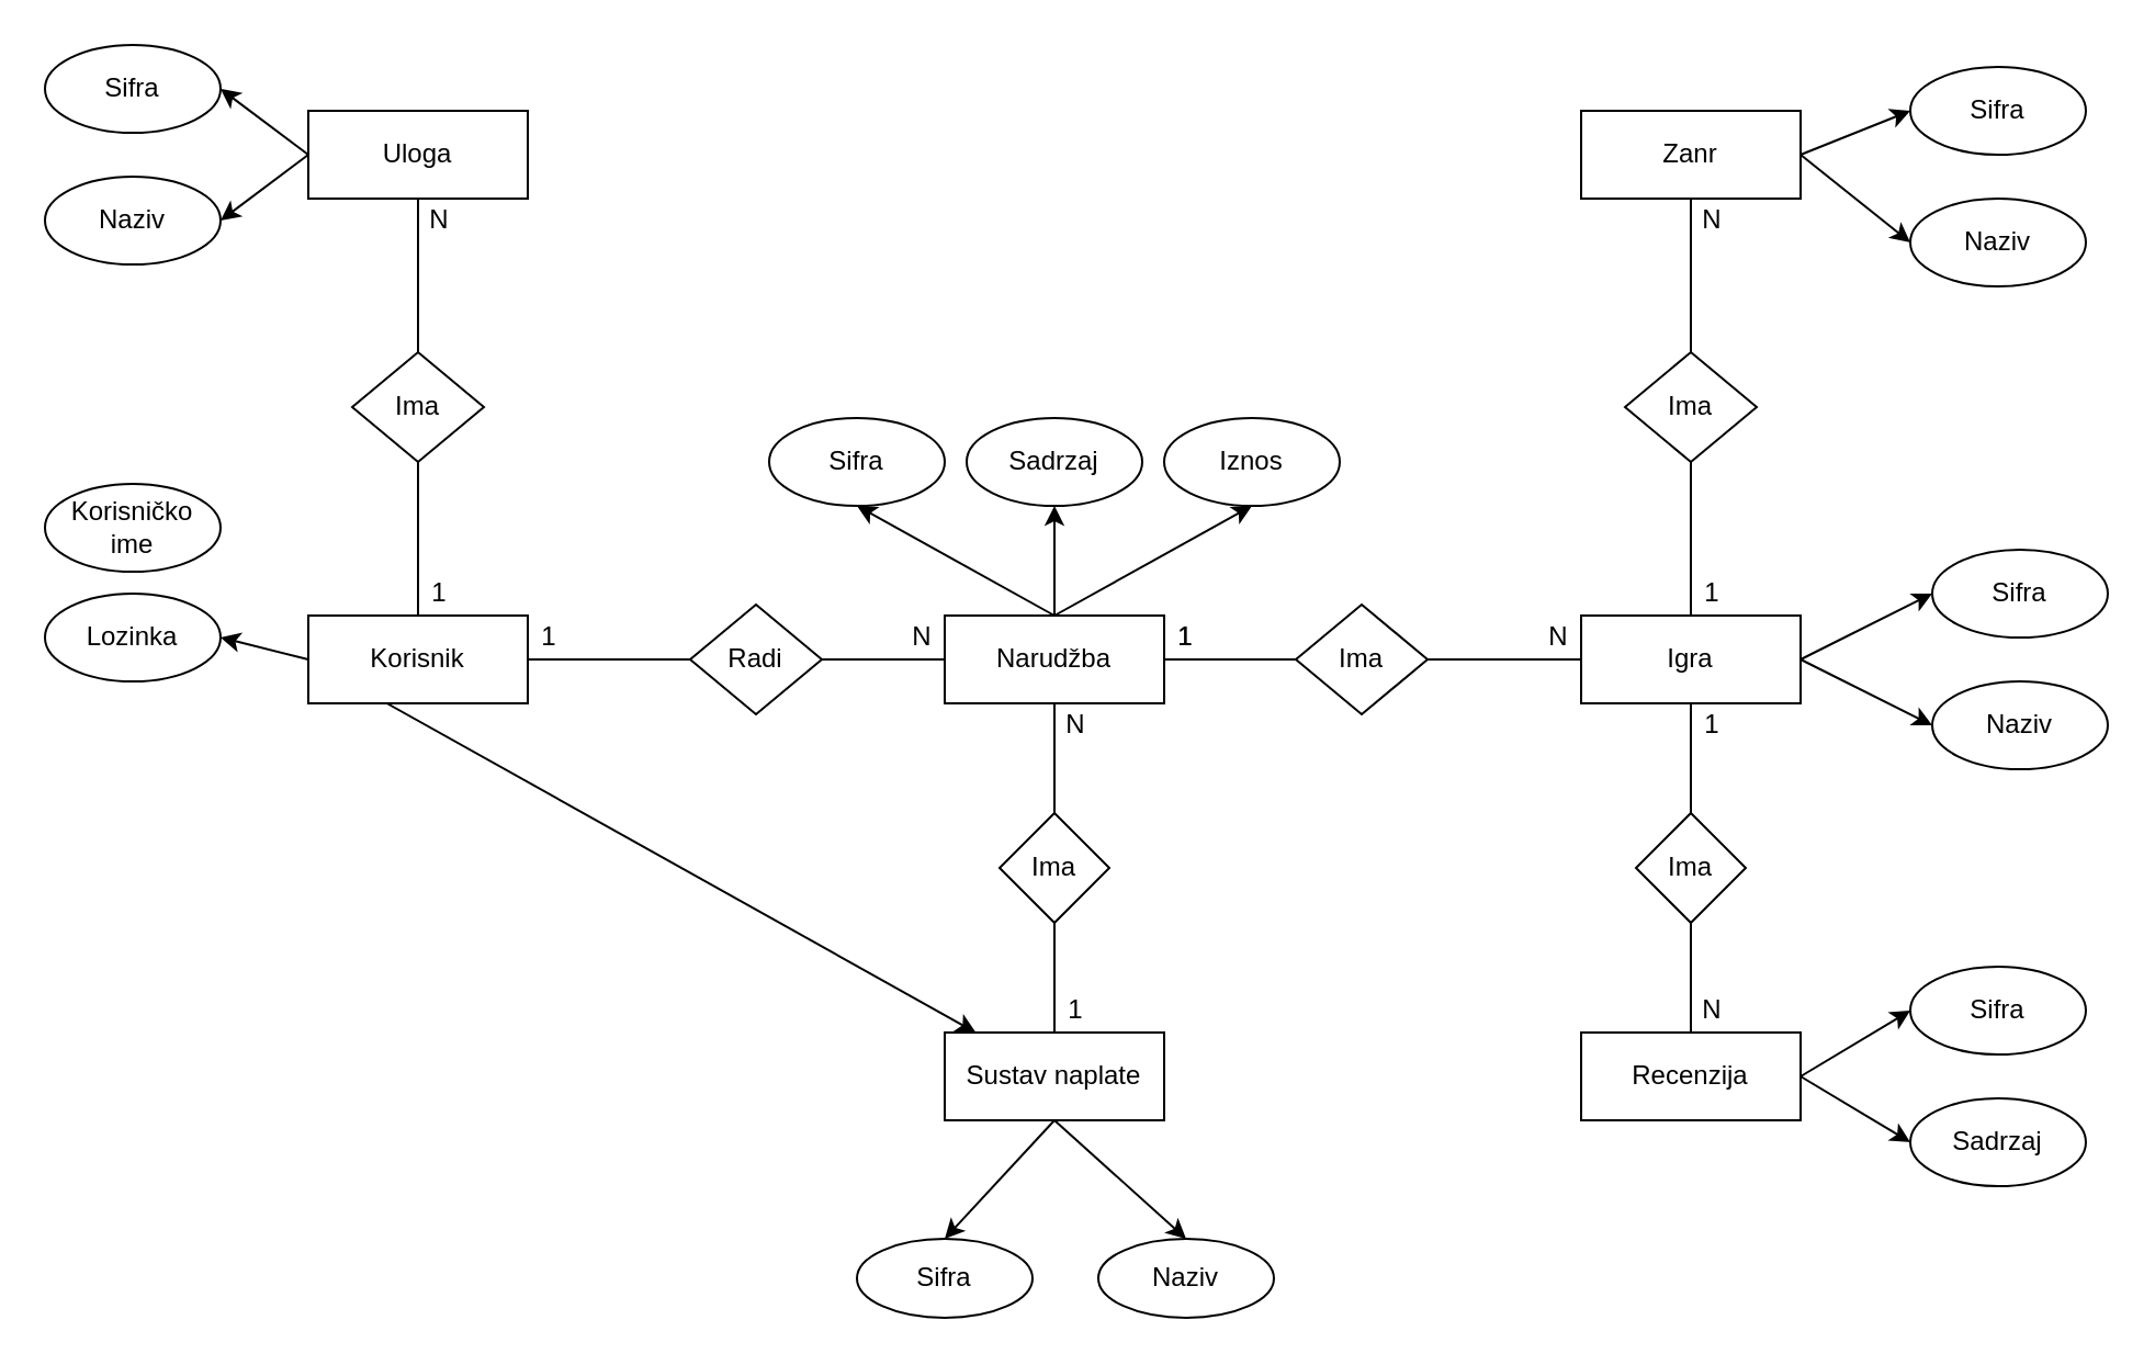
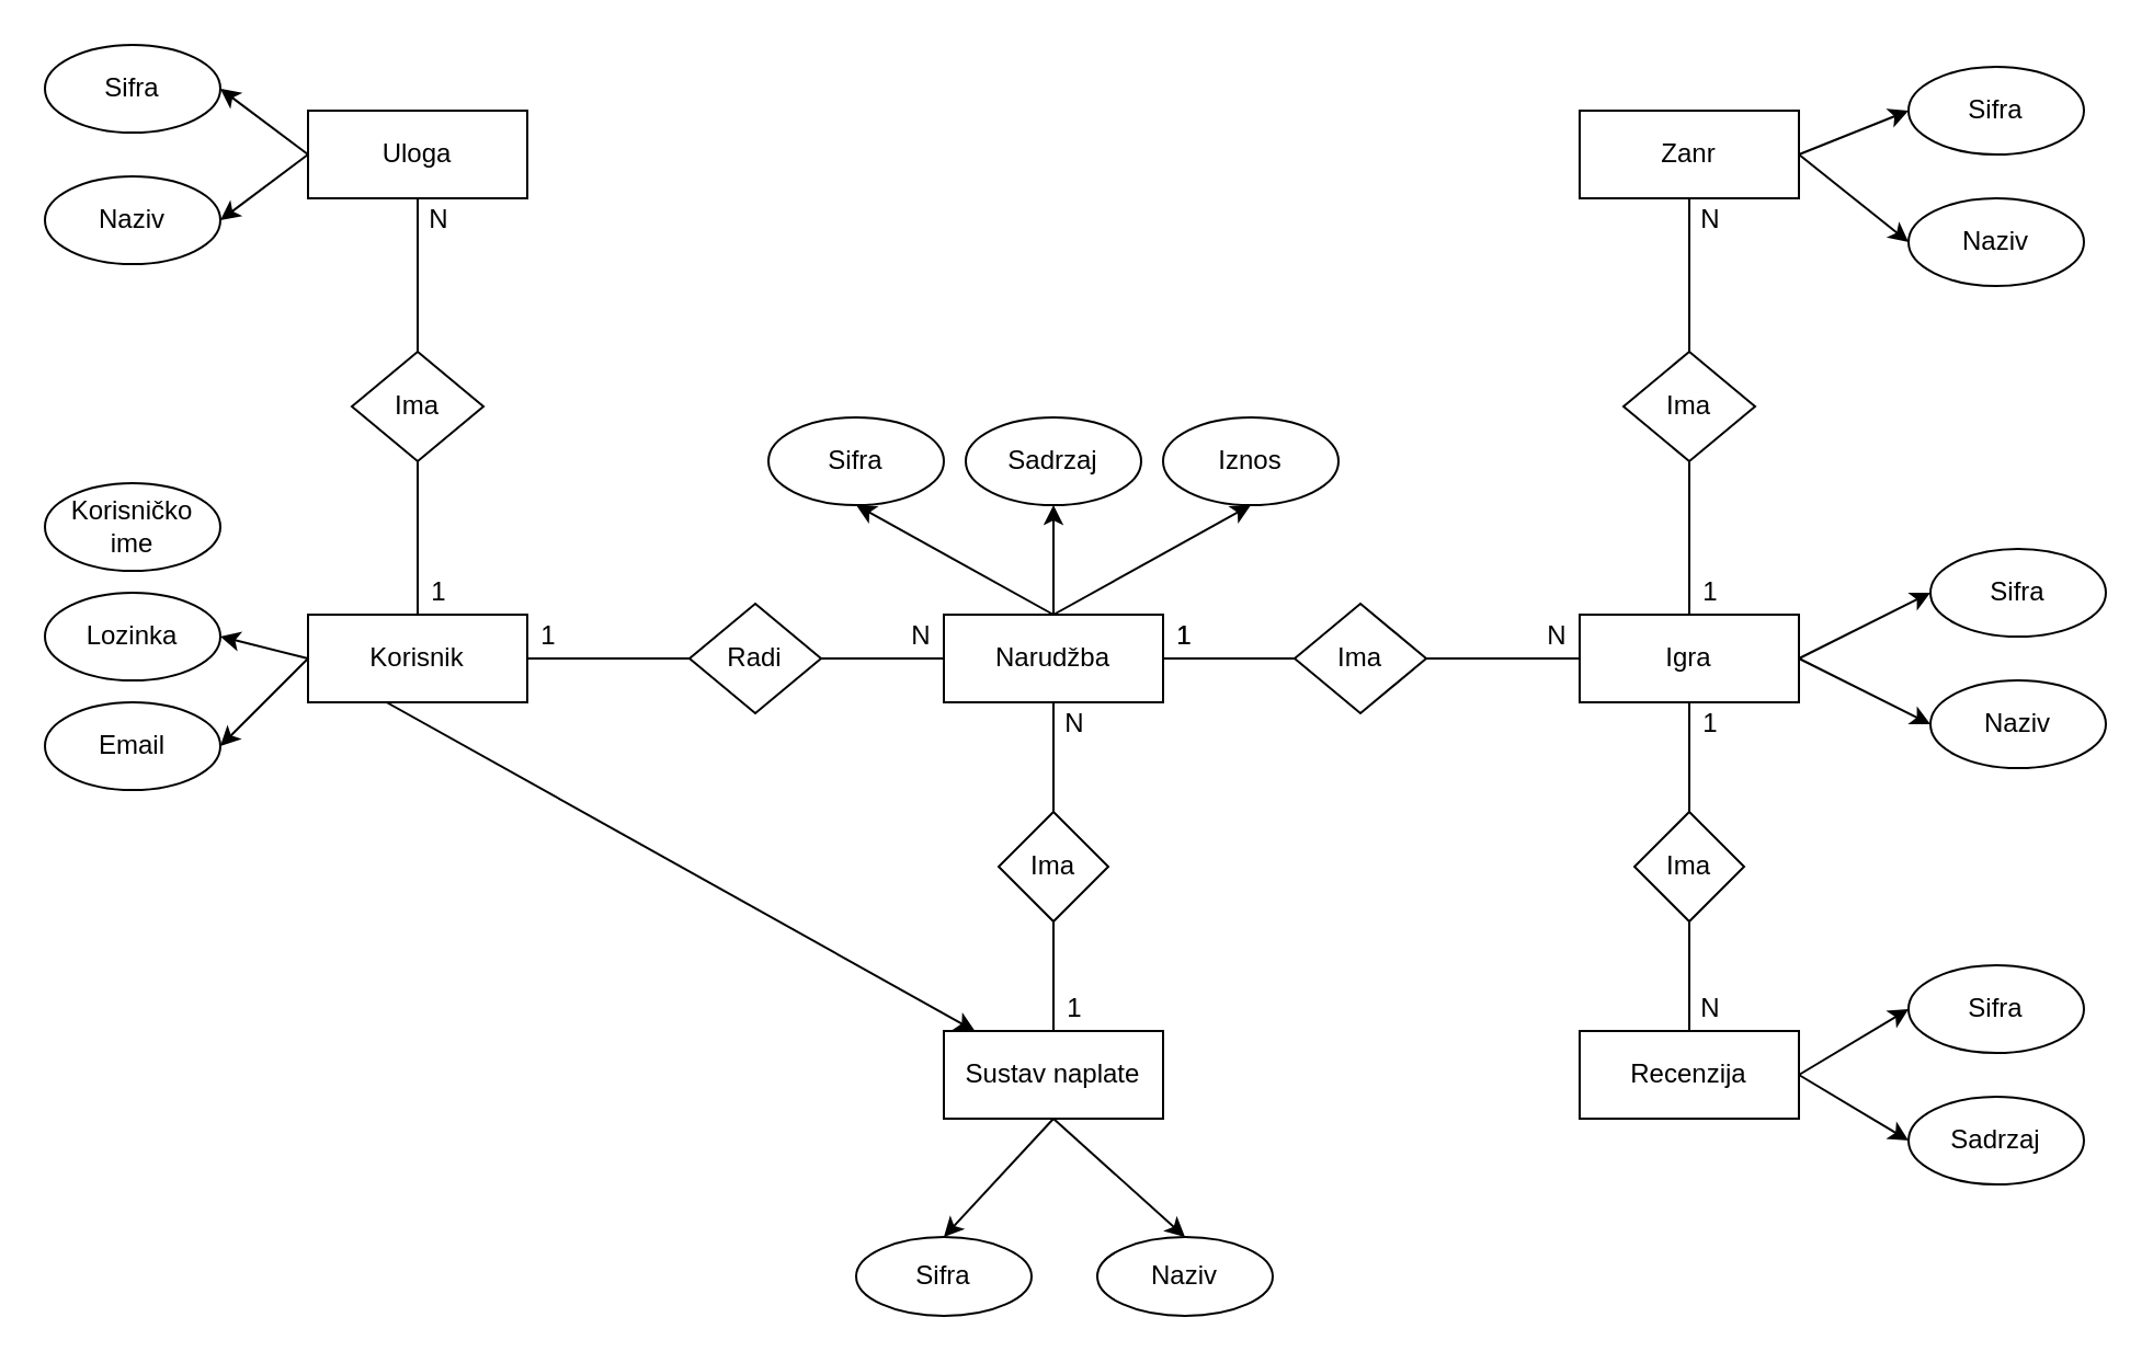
  <mxCell id="0" />
  <mxCell id="1" parent="0" />
  <mxCell id="2" style="edgeStyle=none;rounded=0;orthogonalLoop=1;jettySize=auto;html=1;exitX=0;exitY=0.5;exitDx=0;exitDy=0;entryX=1;entryY=0.5;entryDx=0;entryDy=0;" edge="1" parent="1" source="4" target="5"><mxGeometry relative="1" as="geometry" /></mxCell>
  <mxCell id="3" style="edgeStyle=none;rounded=0;orthogonalLoop=1;jettySize=auto;html=1;exitX=0;exitY=0.5;exitDx=0;exitDy=0;entryX=1;entryY=0.5;entryDx=0;entryDy=0;" edge="1" parent="1" source="4" target="6"><mxGeometry relative="1" as="geometry" /></mxCell>
  <mxCell id="4" value="Uloga" style="rounded=0;whiteSpace=wrap;html=1;" vertex="1" parent="1"><mxGeometry x="140" y="50" width="100" height="40" as="geometry" /></mxCell>
  <mxCell id="5" value="Sifra" style="ellipse;whiteSpace=wrap;html=1;" vertex="1" parent="1"><mxGeometry x="20" y="20" width="80" height="40" as="geometry" /></mxCell>
  <mxCell id="6" value="Naziv" style="ellipse;whiteSpace=wrap;html=1;" vertex="1" parent="1"><mxGeometry x="20" y="80" width="80" height="40" as="geometry" /></mxCell>
  <mxCell id="7" style="edgeStyle=none;rounded=0;orthogonalLoop=1;jettySize=auto;html=1;exitX=0;exitY=0.5;exitDx=0;exitDy=0;" edge="1" parent="1" source="10" target="30"><mxGeometry relative="1" as="geometry" /></mxCell>
  <mxCell id="8" style="edgeStyle=none;rounded=0;orthogonalLoop=1;jettySize=auto;html=1;exitX=0;exitY=0.5;exitDx=0;exitDy=0;entryX=1;entryY=0.5;entryDx=0;entryDy=0;" edge="1" parent="1" source="10" target="12"><mxGeometry relative="1" as="geometry" /></mxCell>
+ <mxCell id="9" style="edgeStyle=none;rounded=0;orthogonalLoop=1;jettySize=auto;html=1;exitX=0;exitY=0.5;exitDx=0;exitDy=0;entryX=1;entryY=0.5;entryDx=0;entryDy=0;" edge="1" parent="1" source="10" target="13"><mxGeometry relative="1" as="geometry" /></mxCell>
  <mxCell id="10" value="Korisnik" style="rounded=0;whiteSpace=wrap;html=1;" vertex="1" parent="1"><mxGeometry x="140" y="280" width="100" height="40" as="geometry" /></mxCell>
  <mxCell id="11" value="Korisničko ime" style="ellipse;whiteSpace=wrap;html=1;" vertex="1" parent="1"><mxGeometry x="20" y="220" width="80" height="40" as="geometry" /></mxCell>
  <mxCell id="12" value="Lozinka" style="ellipse;whiteSpace=wrap;html=1;" vertex="1" parent="1"><mxGeometry x="20" y="270" width="80" height="40" as="geometry" /></mxCell>
+ <mxCell id="13" value="Email" style="ellipse;whiteSpace=wrap;html=1;" vertex="1" parent="1"><mxGeometry x="20" y="320" width="80" height="40" as="geometry" /></mxCell>
  <mxCell id="14" value="Ima" style="rhombus;whiteSpace=wrap;html=1;" vertex="1" parent="1"><mxGeometry x="160" y="160" width="60" height="50" as="geometry" /></mxCell>
  <mxCell id="15" value="" style="endArrow=none;html=1;rounded=0;exitX=0.5;exitY=0;exitDx=0;exitDy=0;entryX=0.5;entryY=1;entryDx=0;entryDy=0;" edge="1" parent="1" source="10" target="14"><mxGeometry width="50" height="50" relative="1" as="geometry"><mxPoint x="240" y="240" as="sourcePoint" /><mxPoint x="290" y="190" as="targetPoint" /></mxGeometry></mxCell>
  <mxCell id="16" value="" style="endArrow=none;html=1;rounded=0;entryX=0.5;entryY=1;entryDx=0;entryDy=0;exitX=0.5;exitY=0;exitDx=0;exitDy=0;" edge="1" parent="1" source="14" target="4"><mxGeometry width="50" height="50" relative="1" as="geometry"><mxPoint x="240" y="240" as="sourcePoint" /><mxPoint x="290" y="190" as="targetPoint" /></mxGeometry></mxCell>
  <mxCell id="17" value="1" style="text;html=1;strokeColor=none;fillColor=none;align=center;verticalAlign=middle;whiteSpace=wrap;rounded=0;" vertex="1" parent="1"><mxGeometry x="180" y="260" width="40" height="20" as="geometry" /></mxCell>
  <mxCell id="18" value="N" style="text;html=1;strokeColor=none;fillColor=none;align=center;verticalAlign=middle;whiteSpace=wrap;rounded=0;" vertex="1" parent="1"><mxGeometry x="180" y="90" width="40" height="20" as="geometry" /></mxCell>
  <mxCell id="19" value="Radi" style="rhombus;whiteSpace=wrap;html=1;" vertex="1" parent="1"><mxGeometry x="314" y="275" width="60" height="50" as="geometry" /></mxCell>
  <mxCell id="20" value="" style="endArrow=none;html=1;rounded=0;exitX=1;exitY=0.5;exitDx=0;exitDy=0;entryX=0;entryY=0.5;entryDx=0;entryDy=0;" edge="1" parent="1" source="10" target="19"><mxGeometry width="50" height="50" relative="1" as="geometry"><mxPoint x="460" y="310" as="sourcePoint" /><mxPoint x="510" y="260" as="targetPoint" /></mxGeometry></mxCell>
  <mxCell id="21" value="1" style="text;html=1;strokeColor=none;fillColor=none;align=center;verticalAlign=middle;whiteSpace=wrap;rounded=0;" vertex="1" parent="1"><mxGeometry x="230" y="280" width="40" height="20" as="geometry" /></mxCell>
  <mxCell id="22" value="N" style="text;html=1;strokeColor=none;fillColor=none;align=center;verticalAlign=middle;whiteSpace=wrap;rounded=0;" vertex="1" parent="1"><mxGeometry x="400" y="280" width="40" height="20" as="geometry" /></mxCell>
  <mxCell id="23" style="edgeStyle=none;rounded=0;orthogonalLoop=1;jettySize=auto;html=1;exitX=0.5;exitY=0;exitDx=0;exitDy=0;entryX=0.5;entryY=1;entryDx=0;entryDy=0;" edge="1" parent="1" source="26" target="42"><mxGeometry relative="1" as="geometry" /></mxCell>
  <mxCell id="24" style="edgeStyle=none;rounded=0;orthogonalLoop=1;jettySize=auto;html=1;exitX=0.5;exitY=0;exitDx=0;exitDy=0;entryX=0.5;entryY=1;entryDx=0;entryDy=0;" edge="1" parent="1" source="26" target="43"><mxGeometry relative="1" as="geometry" /></mxCell>
  <mxCell id="25" style="edgeStyle=none;rounded=0;orthogonalLoop=1;jettySize=auto;html=1;exitX=0.5;exitY=0;exitDx=0;exitDy=0;entryX=0.5;entryY=1;entryDx=0;entryDy=0;" edge="1" parent="1" source="26" target="44"><mxGeometry relative="1" as="geometry" /></mxCell>
  <mxCell id="26" value="Narudžba" style="rounded=0;whiteSpace=wrap;html=1;" vertex="1" parent="1"><mxGeometry x="430" y="280" width="100" height="40" as="geometry" /></mxCell>
  <mxCell id="27" value="" style="endArrow=none;html=1;rounded=0;exitX=1;exitY=0.5;exitDx=0;exitDy=0;entryX=0;entryY=0.5;entryDx=0;entryDy=0;" edge="1" parent="1" source="19" target="26"><mxGeometry width="50" height="50" relative="1" as="geometry"><mxPoint x="460" y="310" as="sourcePoint" /><mxPoint x="510" y="260" as="targetPoint" /></mxGeometry></mxCell>
  <mxCell id="28" style="edgeStyle=none;rounded=0;orthogonalLoop=1;jettySize=auto;html=1;exitX=0.5;exitY=1;exitDx=0;exitDy=0;entryX=0.5;entryY=0;entryDx=0;entryDy=0;" edge="1" parent="1" source="30" target="40"><mxGeometry relative="1" as="geometry" /></mxCell>
  <mxCell id="29" style="edgeStyle=none;rounded=0;orthogonalLoop=1;jettySize=auto;html=1;exitX=0.5;exitY=1;exitDx=0;exitDy=0;entryX=0.5;entryY=0;entryDx=0;entryDy=0;" edge="1" parent="1" source="30" target="41"><mxGeometry relative="1" as="geometry" /></mxCell>
  <mxCell id="30" value="Sustav naplate" style="rounded=0;whiteSpace=wrap;html=1;" vertex="1" parent="1"><mxGeometry x="430" y="470" width="100" height="40" as="geometry" /></mxCell>
  <mxCell id="31" value="Ima" style="rhombus;whiteSpace=wrap;html=1;" vertex="1" parent="1"><mxGeometry x="455" y="370" width="50" height="50" as="geometry" /></mxCell>
  <mxCell id="32" value="" style="endArrow=none;html=1;rounded=0;exitX=0.5;exitY=1;exitDx=0;exitDy=0;entryX=0.5;entryY=0;entryDx=0;entryDy=0;" edge="1" parent="1" source="26" target="31"><mxGeometry width="50" height="50" relative="1" as="geometry"><mxPoint x="560" y="390" as="sourcePoint" /><mxPoint x="610" y="340" as="targetPoint" /></mxGeometry></mxCell>
  <mxCell id="33" value="" style="endArrow=none;html=1;rounded=0;exitX=0.5;exitY=1;exitDx=0;exitDy=0;" edge="1" parent="1" source="31" target="30"><mxGeometry width="50" height="50" relative="1" as="geometry"><mxPoint x="560" y="390" as="sourcePoint" /><mxPoint x="610" y="340" as="targetPoint" /></mxGeometry></mxCell>
  <mxCell id="34" value="1" style="text;html=1;strokeColor=none;fillColor=none;align=center;verticalAlign=middle;whiteSpace=wrap;rounded=0;" vertex="1" parent="1"><mxGeometry x="470" y="450" width="40" height="20" as="geometry" /></mxCell>
  <mxCell id="35" value="N" style="text;html=1;strokeColor=none;fillColor=none;align=center;verticalAlign=middle;whiteSpace=wrap;rounded=0;" vertex="1" parent="1"><mxGeometry x="470" y="320" width="40" height="20" as="geometry" /></mxCell>
  <mxCell id="36" value="Ima" style="rhombus;whiteSpace=wrap;html=1;" vertex="1" parent="1"><mxGeometry x="590" y="275" width="60" height="50" as="geometry" /></mxCell>
  <mxCell id="37" style="edgeStyle=none;rounded=0;orthogonalLoop=1;jettySize=auto;html=1;exitX=1;exitY=0.5;exitDx=0;exitDy=0;entryX=0;entryY=0.5;entryDx=0;entryDy=0;" edge="1" parent="1" source="39" target="50"><mxGeometry relative="1" as="geometry" /></mxCell>
  <mxCell id="38" style="edgeStyle=none;rounded=0;orthogonalLoop=1;jettySize=auto;html=1;exitX=1;exitY=0.5;exitDx=0;exitDy=0;entryX=0;entryY=0.5;entryDx=0;entryDy=0;" edge="1" parent="1" source="39" target="51"><mxGeometry relative="1" as="geometry" /></mxCell>
  <mxCell id="39" value="Igra" style="rounded=0;whiteSpace=wrap;html=1;" vertex="1" parent="1"><mxGeometry x="720" y="280" width="100" height="40" as="geometry" /></mxCell>
  <mxCell id="40" value="Sifra" style="ellipse;whiteSpace=wrap;html=1;" vertex="1" parent="1"><mxGeometry x="390" y="564" width="80" height="36" as="geometry" /></mxCell>
  <mxCell id="41" value="Naziv" style="ellipse;whiteSpace=wrap;html=1;" vertex="1" parent="1"><mxGeometry x="500" y="564" width="80" height="36" as="geometry" /></mxCell>
  <mxCell id="42" value="Sifra" style="ellipse;whiteSpace=wrap;html=1;" vertex="1" parent="1"><mxGeometry x="350" y="190" width="80" height="40" as="geometry" /></mxCell>
  <mxCell id="43" value="Sadrzaj" style="ellipse;whiteSpace=wrap;html=1;" vertex="1" parent="1"><mxGeometry x="440" y="190" width="80" height="40" as="geometry" /></mxCell>
  <mxCell id="44" value="Iznos" style="ellipse;whiteSpace=wrap;html=1;" vertex="1" parent="1"><mxGeometry x="530" y="190" width="80" height="40" as="geometry" /></mxCell>
  <mxCell id="45" value="" style="endArrow=none;html=1;rounded=0;exitX=1;exitY=0.5;exitDx=0;exitDy=0;entryX=0;entryY=0.5;entryDx=0;entryDy=0;" edge="1" parent="1" source="26" target="36"><mxGeometry width="50" height="50" relative="1" as="geometry"><mxPoint x="540" y="360" as="sourcePoint" /><mxPoint x="590" y="310" as="targetPoint" /></mxGeometry></mxCell>
  <mxCell id="46" value="" style="endArrow=none;html=1;rounded=0;exitX=0;exitY=0.5;exitDx=0;exitDy=0;entryX=1;entryY=0.5;entryDx=0;entryDy=0;" edge="1" parent="1" source="39" target="36"><mxGeometry width="50" height="50" relative="1" as="geometry"><mxPoint x="540" y="360" as="sourcePoint" /><mxPoint x="590" y="310" as="targetPoint" /></mxGeometry></mxCell>
  <mxCell id="47" value="1" style="text;html=1;strokeColor=none;fillColor=none;align=center;verticalAlign=middle;whiteSpace=wrap;rounded=0;" vertex="1" parent="1"><mxGeometry x="520" y="280" width="40" height="20" as="geometry" /></mxCell>
  <mxCell id="48" value="1" style="text;html=1;strokeColor=none;fillColor=none;align=center;verticalAlign=middle;whiteSpace=wrap;rounded=0;" vertex="1" parent="1"><mxGeometry x="520" y="280" width="40" height="20" as="geometry" /></mxCell>
  <mxCell id="49" value="N" style="text;html=1;strokeColor=none;fillColor=none;align=center;verticalAlign=middle;whiteSpace=wrap;rounded=0;" vertex="1" parent="1"><mxGeometry x="690" y="280" width="40" height="20" as="geometry" /></mxCell>
  <mxCell id="50" value="Sifra" style="ellipse;whiteSpace=wrap;html=1;" vertex="1" parent="1"><mxGeometry x="880" y="250" width="80" height="40" as="geometry" /></mxCell>
  <mxCell id="51" value="Naziv" style="ellipse;whiteSpace=wrap;html=1;" vertex="1" parent="1"><mxGeometry x="880" y="310" width="80" height="40" as="geometry" /></mxCell>
  <mxCell id="52" style="edgeStyle=none;rounded=0;orthogonalLoop=1;jettySize=auto;html=1;exitX=1;exitY=0.5;exitDx=0;exitDy=0;entryX=0;entryY=0.5;entryDx=0;entryDy=0;" edge="1" parent="1" source="54" target="62"><mxGeometry relative="1" as="geometry" /></mxCell>
  <mxCell id="53" style="edgeStyle=none;rounded=0;orthogonalLoop=1;jettySize=auto;html=1;exitX=1;exitY=0.5;exitDx=0;exitDy=0;entryX=0;entryY=0.5;entryDx=0;entryDy=0;" edge="1" parent="1" source="54" target="63"><mxGeometry relative="1" as="geometry" /></mxCell>
  <mxCell id="54" value="Zanr" style="rounded=0;whiteSpace=wrap;html=1;" vertex="1" parent="1"><mxGeometry x="720" y="50" width="100" height="40" as="geometry" /></mxCell>
  <mxCell id="55" style="edgeStyle=none;rounded=0;orthogonalLoop=1;jettySize=auto;html=1;exitX=1;exitY=0.5;exitDx=0;exitDy=0;entryX=0;entryY=0.5;entryDx=0;entryDy=0;" edge="1" parent="1" source="57" target="68"><mxGeometry relative="1" as="geometry" /></mxCell>
  <mxCell id="56" style="edgeStyle=none;rounded=0;orthogonalLoop=1;jettySize=auto;html=1;exitX=1;exitY=0.5;exitDx=0;exitDy=0;entryX=0;entryY=0.5;entryDx=0;entryDy=0;" edge="1" parent="1" source="57" target="69"><mxGeometry relative="1" as="geometry" /></mxCell>
  <mxCell id="57" value="Recenzija" style="rounded=0;whiteSpace=wrap;html=1;" vertex="1" parent="1"><mxGeometry x="720" y="470" width="100" height="40" as="geometry" /></mxCell>
  <mxCell id="58" value="Ima" style="rhombus;whiteSpace=wrap;html=1;" vertex="1" parent="1"><mxGeometry x="745" y="370" width="50" height="50" as="geometry" /></mxCell>
  <mxCell id="59" value="Ima" style="rhombus;whiteSpace=wrap;html=1;" vertex="1" parent="1"><mxGeometry x="740" y="160" width="60" height="50" as="geometry" /></mxCell>
  <mxCell id="60" value="" style="endArrow=none;html=1;rounded=0;entryX=0.5;entryY=1;entryDx=0;entryDy=0;exitX=0.5;exitY=0;exitDx=0;exitDy=0;" edge="1" parent="1" source="39" target="59"><mxGeometry width="50" height="50" relative="1" as="geometry"><mxPoint x="720" y="310" as="sourcePoint" /><mxPoint x="770" y="260" as="targetPoint" /></mxGeometry></mxCell>
  <mxCell id="61" value="" style="endArrow=none;html=1;rounded=0;entryX=0.5;entryY=1;entryDx=0;entryDy=0;exitX=0.5;exitY=0;exitDx=0;exitDy=0;" edge="1" parent="1" source="59" target="54"><mxGeometry width="50" height="50" relative="1" as="geometry"><mxPoint x="720" y="310" as="sourcePoint" /><mxPoint x="770" y="260" as="targetPoint" /></mxGeometry></mxCell>
  <mxCell id="62" value="Sifra" style="ellipse;whiteSpace=wrap;html=1;" vertex="1" parent="1"><mxGeometry x="870" y="30" width="80" height="40" as="geometry" /></mxCell>
  <mxCell id="63" value="Naziv" style="ellipse;whiteSpace=wrap;html=1;" vertex="1" parent="1"><mxGeometry x="870" y="90" width="80" height="40" as="geometry" /></mxCell>
  <mxCell id="64" value="1" style="text;html=1;strokeColor=none;fillColor=none;align=center;verticalAlign=middle;whiteSpace=wrap;rounded=0;" vertex="1" parent="1"><mxGeometry x="760" y="260" width="40" height="20" as="geometry" /></mxCell>
  <mxCell id="65" value="N" style="text;html=1;strokeColor=none;fillColor=none;align=center;verticalAlign=middle;whiteSpace=wrap;rounded=0;" vertex="1" parent="1"><mxGeometry x="760" y="90" width="40" height="20" as="geometry" /></mxCell>
  <mxCell id="66" value="" style="endArrow=none;html=1;rounded=0;entryX=0.5;entryY=0;entryDx=0;entryDy=0;exitX=0.5;exitY=1;exitDx=0;exitDy=0;" edge="1" parent="1" source="58" target="57"><mxGeometry width="50" height="50" relative="1" as="geometry"><mxPoint x="760" y="430" as="sourcePoint" /><mxPoint x="810" y="380" as="targetPoint" /></mxGeometry></mxCell>
  <mxCell id="67" value="" style="endArrow=none;html=1;rounded=0;exitX=0.5;exitY=1;exitDx=0;exitDy=0;entryX=0.5;entryY=0;entryDx=0;entryDy=0;" edge="1" parent="1" source="39" target="58"><mxGeometry width="50" height="50" relative="1" as="geometry"><mxPoint x="760" y="430" as="sourcePoint" /><mxPoint x="810" y="380" as="targetPoint" /></mxGeometry></mxCell>
  <mxCell id="68" value="Sifra" style="ellipse;whiteSpace=wrap;html=1;" vertex="1" parent="1"><mxGeometry x="870" y="440" width="80" height="40" as="geometry" /></mxCell>
  <mxCell id="69" value="Sadrzaj" style="ellipse;whiteSpace=wrap;html=1;" vertex="1" parent="1"><mxGeometry x="870" y="500" width="80" height="40" as="geometry" /></mxCell>
  <mxCell id="70" value="1" style="text;html=1;strokeColor=none;fillColor=none;align=center;verticalAlign=middle;whiteSpace=wrap;rounded=0;" vertex="1" parent="1"><mxGeometry x="760" y="320" width="40" height="20" as="geometry" /></mxCell>
  <mxCell id="71" value="N" style="text;html=1;strokeColor=none;fillColor=none;align=center;verticalAlign=middle;whiteSpace=wrap;rounded=0;" vertex="1" parent="1"><mxGeometry x="760" y="450" width="40" height="20" as="geometry" /></mxCell>
